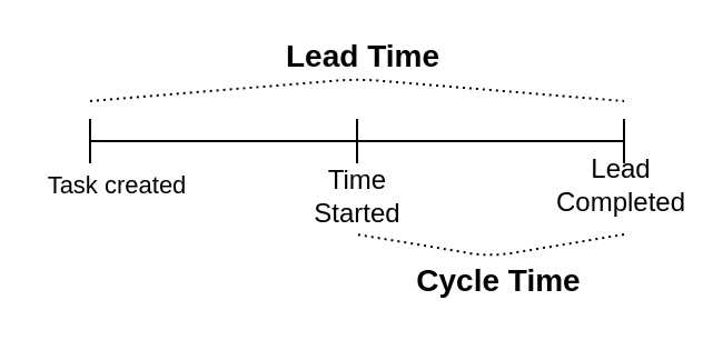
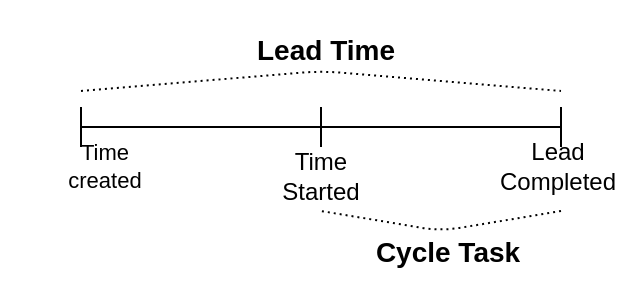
  <mxCell id="0" />
  <mxCell id="1" parent="0" />
  <mxCell id="2" value="" style="endArrow=none;html=1;" edge="1" parent="1"><mxGeometry width="50" height="50" relative="1" as="geometry"><mxPoint x="40" y="63" as="sourcePoint" /><mxPoint x="280" y="63" as="targetPoint" /></mxGeometry></mxCell>
  <mxCell id="3" value="" style="endArrow=none;html=1;" edge="1" parent="1"><mxGeometry width="50" height="50" relative="1" as="geometry"><mxPoint x="40" y="73" as="sourcePoint" /><mxPoint x="40" y="53" as="targetPoint" /></mxGeometry></mxCell>
  <mxCell id="4" value="" style="endArrow=none;html=1;" edge="1" parent="1"><mxGeometry width="50" height="50" relative="1" as="geometry"><mxPoint x="160" y="73" as="sourcePoint" /><mxPoint x="160" y="53" as="targetPoint" /></mxGeometry></mxCell>
  <mxCell id="5" value="" style="endArrow=none;html=1;" edge="1" parent="1"><mxGeometry width="50" height="50" relative="1" as="geometry"><mxPoint x="280" y="73" as="sourcePoint" /><mxPoint x="280" y="53" as="targetPoint" /></mxGeometry></mxCell>
- <mxCell id="6" value="&lt;font style=&quot;font-size: 11px&quot;&gt;Task created&lt;/font&gt;" style="text;html=1;strokeColor=none;fillColor=none;align=center;verticalAlign=middle;whiteSpace=wrap;rounded=0;fontSize=7;" vertex="1" parent="1"><mxGeometry x="20" y="73" width="65" height="20" as="geometry" /></mxCell>
+ <mxCell id="6" value="&lt;font style=&quot;font-size: 11px&quot;&gt;Time created&lt;/font&gt;" style="text;html=1;strokeColor=none;fillColor=none;align=center;verticalAlign=middle;whiteSpace=wrap;rounded=0;fontSize=7;" vertex="1" parent="1"><mxGeometry x="20" y="73" width="65" height="20" as="geometry" /></mxCell>
  <mxCell id="7" value="&lt;font style=&quot;font-size: 12px&quot;&gt;Time&lt;br&gt;Started&lt;/font&gt;" style="text;html=1;strokeColor=none;fillColor=none;align=center;verticalAlign=middle;whiteSpace=wrap;rounded=0;fontSize=7;" vertex="1" parent="1"><mxGeometry x="137.5" y="78" width="45" height="20" as="geometry" /></mxCell>
  <mxCell id="8" value="&lt;font style=&quot;font-size: 12px&quot;&gt;Lead&lt;br&gt;Completed&lt;/font&gt;" style="text;html=1;strokeColor=none;fillColor=none;align=center;verticalAlign=middle;whiteSpace=wrap;rounded=0;fontSize=7;" vertex="1" parent="1"><mxGeometry x="264" y="73" width="30" height="20" as="geometry" /></mxCell>
  <mxCell id="9" value="" style="endArrow=none;html=1;fontSize=7;dashed=1;dashPattern=1 2;" edge="1" parent="1"><mxGeometry width="50" height="50" relative="1" as="geometry"><mxPoint x="40" y="45" as="sourcePoint" /><mxPoint x="280" y="45" as="targetPoint" /><Array as="points"><mxPoint x="160" y="35" /></Array></mxGeometry></mxCell>
  <mxCell id="10" value="&lt;font style=&quot;font-size: 14px&quot;&gt;Lead Time&lt;/font&gt;" style="text;html=1;strokeColor=none;fillColor=none;align=center;verticalAlign=middle;whiteSpace=wrap;rounded=0;fontSize=7;fontStyle=1" vertex="1" parent="1"><mxGeometry x="123" y="20" width="80" height="10" as="geometry" /></mxCell>
  <mxCell id="11" value="" style="endArrow=none;html=1;fontSize=7;dashed=1;dashPattern=1 2;" edge="1" parent="1"><mxGeometry width="50" height="50" relative="1" as="geometry"><mxPoint x="280" y="105" as="sourcePoint" /><mxPoint x="160" y="105" as="targetPoint" /><Array as="points"><mxPoint x="220" y="115" /></Array></mxGeometry></mxCell>
- <mxCell id="12" value="&lt;b&gt;&lt;font style=&quot;font-size: 14px&quot;&gt;Cycle Time&lt;/font&gt;&lt;/b&gt;" style="text;html=1;strokeColor=none;fillColor=none;align=center;verticalAlign=middle;whiteSpace=wrap;rounded=0;fontSize=7;" vertex="1" parent="1"><mxGeometry x="184" y="121" width="80" height="10" as="geometry" /></mxCell>
+ <mxCell id="12" value="&lt;b&gt;&lt;font style=&quot;font-size: 14px&quot;&gt;Cycle Task&lt;/font&gt;&lt;/b&gt;" style="text;html=1;strokeColor=none;fillColor=none;align=center;verticalAlign=middle;whiteSpace=wrap;rounded=0;fontSize=7;" vertex="1" parent="1"><mxGeometry x="184" y="121" width="80" height="10" as="geometry" /></mxCell>
